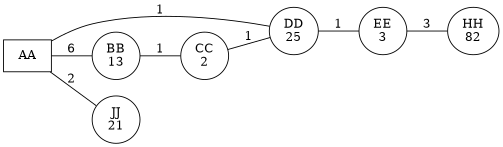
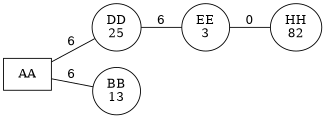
  digraph {
    rankdir=LR
    edge [dir=none]
    n1 [label=AA shape=dot]
    n2 [label="DD\n25"]
    n3 [label="BB\n13"]
-   n4 [label="JJ\n21"]
    n5 [label="EE\n3"]
-   n6 [label="CC\n2"]
    n7 [label="HH\n82"]
-   n1 -> n2 [label=1]
+   n1 -> n2 [label=6]
    n1 -> n3 [label=6]
-   n1 -> n4 [label=2]
-   n2 -> n5 [label=1]
-   n3 -> n6 [label=1]
-   n5 -> n7 [label=3]
-   n6 -> n2 [label=1]
+   n2 -> n5 [label=6]
+   n5 -> n7 [label=0]
  }
